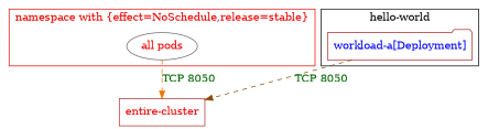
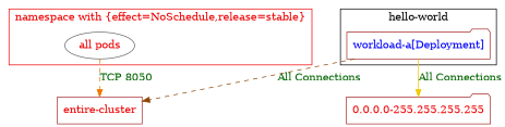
  digraph {
    node [color=brown fontcolor=red2 shape=folder]
    edge [fontcolor=darkgreen style=dashed weight=1]
    n1 [color=gray40 label="all pods" shape=ellipse]
    n2 [fontcolor=blue label="workload-a[Deployment]"]
    n3 [label="entire-cluster" shape=box]
+   n4 [label="0.0.0.0-255.255.255.255"]
    subgraph cluster_1 {
      color=red2
      fontcolor=red2
      label="namespace with {effect=NoSchedule,release=stable}"
      n1
    }
    subgraph cluster_2 {
      color=black
      fontcolor=black
      label="hello-world"
      n2
    }
    n1 -> n3 [color=darkorange2 label="TCP 8050"]
-   n2 -> n3 [color=darkorange4 label="TCP 8050" weight=0.5]
+   n2 -> n3 [color=darkorange4 label="All Connections" weight=0.5]
+   n2 -> n4 [color=gold2 label="All Connections" style=""]
  }
